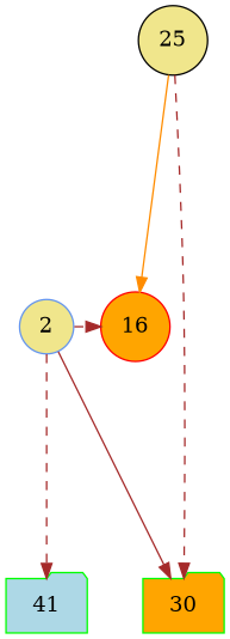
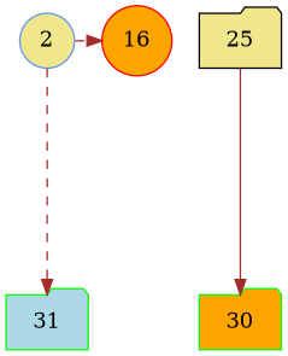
  digraph {
    ranksep=2.0
    node [color=green fillcolor=khaki shape=circle style=filled]
    edge [color=brown style=dashed]
    n1 [color=cornflowerblue label=2]
    16 [color=red fillcolor=orange]
-   25 [color=black]
+   25 [color=black shape=folder]
    30 [fillcolor=orange shape=folder]
-   31 [fillcolor=lightblue shape=folder label=41]
+   31 [fillcolor=lightblue shape=folder]
    subgraph sub_1 {
      rank=same
      n1
      16
    }
    subgraph sub_2 {
      rank=same
      25
    }
    subgraph sub_3 {
      rank=same
      30
      31
    }
    n1 -> 16
-   n1 -> 30 [style=solid]
    n1 -> 31
-   25 -> 16 [color=darkorange style=solid]
-   25 -> 30
+   25 -> 30 [style=solid]
  }
